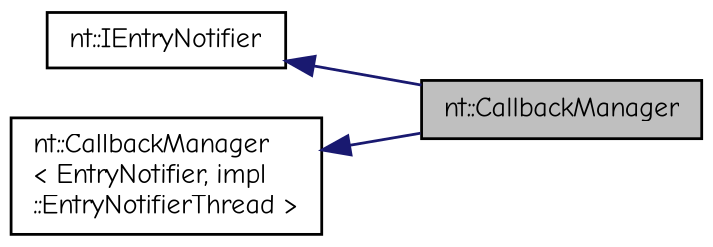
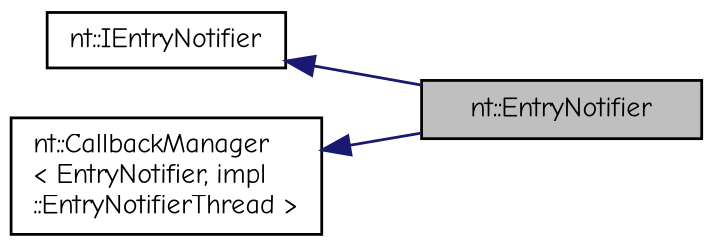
  digraph {
    rankdir=LR
    fontname="Comic Neue"
    node [color=black fillcolor=white fontname="Comic Neue" fontsize=10 shape=record style=filled]
    edge [color=midnightblue dir=back fontname="Comic Neue" fontsize=10 labelfontname=Helvetica labelfontsize=10 style=solid]
-   n1 [fillcolor=grey75 fontcolor=black height=0.2 label="nt::CallbackManager" width=0.4]
+   n1 [fillcolor=grey75 fontcolor=black height=0.2 label="nt::EntryNotifier" width=0.4]
    n2 [height=0.2 label="nt::IEntryNotifier" width=0.4]
    n3 [height=0.2 label="nt::CallbackManager\l\< EntryNotifier, impl\l::EntryNotifierThread \>" width=0.4]
    n2 -> n1
    n3 -> n1
  }
